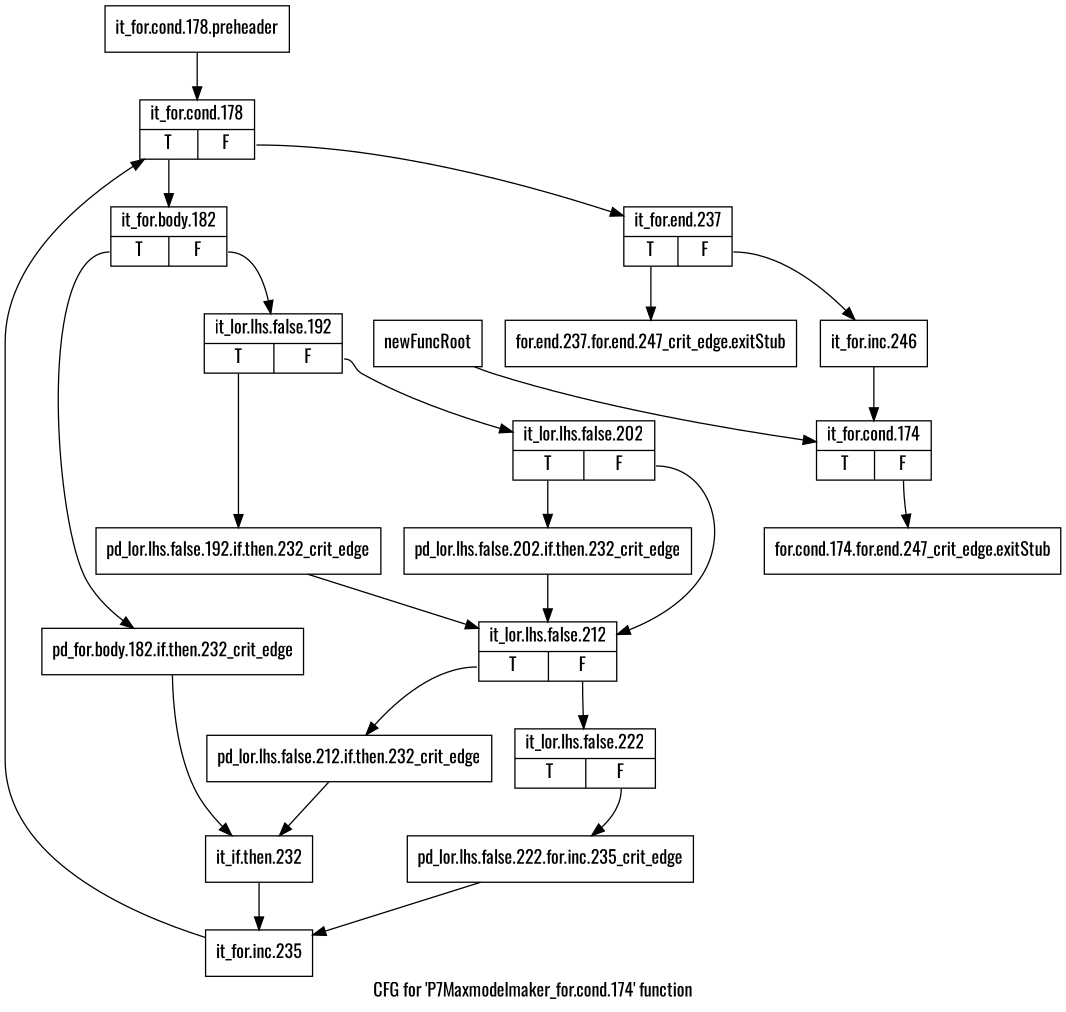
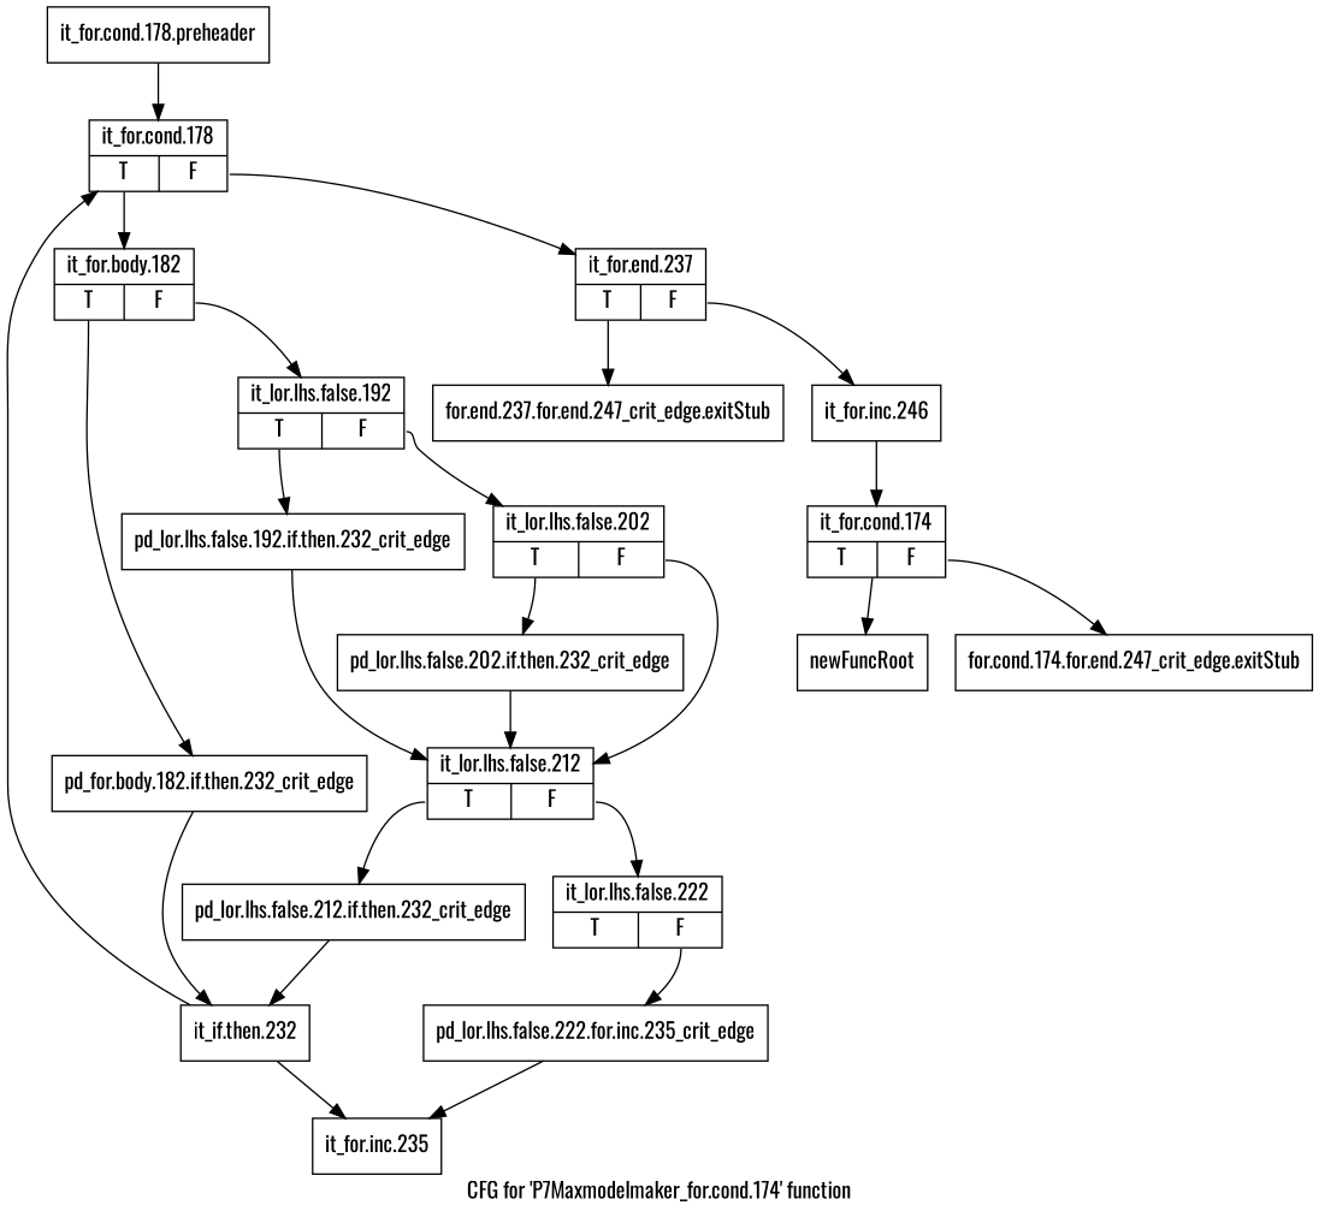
  digraph {
    fontname=Oswald
    label="CFG for 'P7Maxmodelmaker_for.cond.174' function"
    node [fontname=Oswald shape=record]
    edge [fontname=Oswald]
    n1 [label="{newFuncRoot}"]
    n2 [label="{it_for.cond.174|{<s0>T|<s1>F}}"]
    n3 [label="{for.cond.174.for.end.247_crit_edge.exitStub}"]
    n4 [label="{it_for.cond.178.preheader}"]
    n5 [label="{it_for.cond.178|{<s0>T|<s1>F}}"]
    n6 [label="{for.end.237.for.end.247_crit_edge.exitStub}"]
    n7 [label="{it_for.body.182|{<s0>T|<s1>F}}"]
    n8 [label="{it_for.end.237|{<s0>T|<s1>F}}"]
    n9 [label="{pd_for.body.182.if.then.232_crit_edge}"]
    n10 [label="{it_lor.lhs.false.192|{<s0>T|<s1>F}}"]
    n11 [label="{it_for.inc.246}"]
    n12 [label="{it_if.then.232}"]
    n13 [label="{pd_lor.lhs.false.192.if.then.232_crit_edge}"]
    n14 [label="{it_lor.lhs.false.202|{<s0>T|<s1>F}}"]
    n15 [label="{it_for.inc.235}"]
    n16 [label="{it_lor.lhs.false.212|{<s0>T|<s1>F}}"]
    n17 [label="{pd_lor.lhs.false.202.if.then.232_crit_edge}"]
    n18 [label="{pd_lor.lhs.false.212.if.then.232_crit_edge}"]
    n19 [label="{it_lor.lhs.false.222|{<s0>T|<s1>F}}"]
    n20 [label="{pd_lor.lhs.false.222.for.inc.235_crit_edge}"]
-   n1 -> n2
+   n2 -> n1
    n2 -> n3 [tailport=s1]
    n4 -> n5
    n5 -> n7 [tailport=s0]
    n5 -> n8 [tailport=s1]
    n7 -> n9 [tailport=s0]
    n7 -> n10 [tailport=s1]
    n8 -> n6 [tailport=s0]
    n8 -> n11 [tailport=s1]
    n9 -> n12
    n10 -> n13 [tailport=s0]
    n10 -> n14 [tailport=s1]
    n11 -> n2
    n12 -> n15
    n13 -> n16
    n14 -> n16 [tailport=s1]
    n14 -> n17 [tailport=s0]
-   n15 -> n5
+   n12 -> n5
    n16 -> n18 [tailport=s0]
    n16 -> n19 [tailport=s1]
    n17 -> n16
    n18 -> n12
    n19 -> n20 [tailport=s1]
    n20 -> n15
  }
